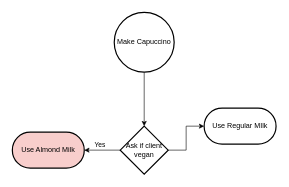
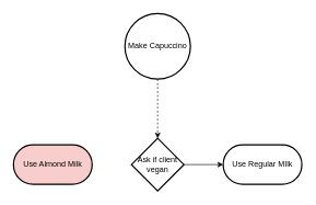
  <mxCell id="0" />
  <mxCell id="1" parent="0" />
- <mxCell id="2" value="" style="edgeStyle=orthogonalEdgeStyle;rounded=0;orthogonalLoop=1;jettySize=auto;html=1;" edge="1" parent="1" source="3" target="7"><mxGeometry relative="1" as="geometry" /></mxCell>
+ <mxCell id="2" value="" style="edgeStyle=orthogonalEdgeStyle;rounded=0;orthogonalLoop=1;jettySize=auto;html=1;dashed=1;" edge="1" parent="1" source="3" target="7"><mxGeometry relative="1" as="geometry" /></mxCell>
  <mxCell id="3" value="Make Capuccino" style="strokeWidth=2;html=1;shape=mxgraph.flowchart.start_2;whiteSpace=wrap;" vertex="1" parent="1"><mxGeometry x="190" y="20" width="100" height="100" as="geometry" /></mxCell>
- <mxCell id="4" value="" style="edgeStyle=orthogonalEdgeStyle;rounded=0;orthogonalLoop=1;jettySize=auto;html=1;" edge="1" parent="1" source="7" target="8"><mxGeometry relative="1" as="geometry" /></mxCell>
- <mxCell id="5" value="Yes" style="edgeLabel;html=1;align=center;verticalAlign=middle;resizable=0;points=[];" vertex="1" connectable="0" parent="4"><mxGeometry x="0.167" relative="1" as="geometry"><mxPoint y="-10" as="offset" /></mxGeometry></mxCell>
  <mxCell id="6" value="" style="edgeStyle=orthogonalEdgeStyle;rounded=0;orthogonalLoop=1;jettySize=auto;html=1;" edge="1" parent="1" source="7" target="9"><mxGeometry relative="1" as="geometry" /></mxCell>
  <mxCell id="7" value="Ask if client&lt;div&gt;vegan&lt;/div&gt;" style="rhombus;whiteSpace=wrap;html=1;strokeWidth=2;" vertex="1" parent="1"><mxGeometry x="200" y="210" width="80" height="80" as="geometry" /></mxCell>
  <mxCell id="8" value="Use Almond Milk" style="rounded=1;whiteSpace=wrap;html=1;strokeWidth=2;arcSize=50;fillColor=#f8cecc;" vertex="1" parent="1"><mxGeometry x="20" y="220" width="120" height="60" as="geometry" /></mxCell>
- <mxCell id="9" value="Use Regular MIlk" style="rounded=1;whiteSpace=wrap;html=1;strokeWidth=2;arcSize=50;" vertex="1" parent="1"><mxGeometry x="340" y="180" width="120" height="60" as="geometry" /></mxCell>
+ <mxCell id="9" value="Use Regular MIlk" style="rounded=1;whiteSpace=wrap;html=1;strokeWidth=2;arcSize=50;" vertex="1" parent="1"><mxGeometry x="340" y="220" width="120" height="60" as="geometry" /></mxCell>
